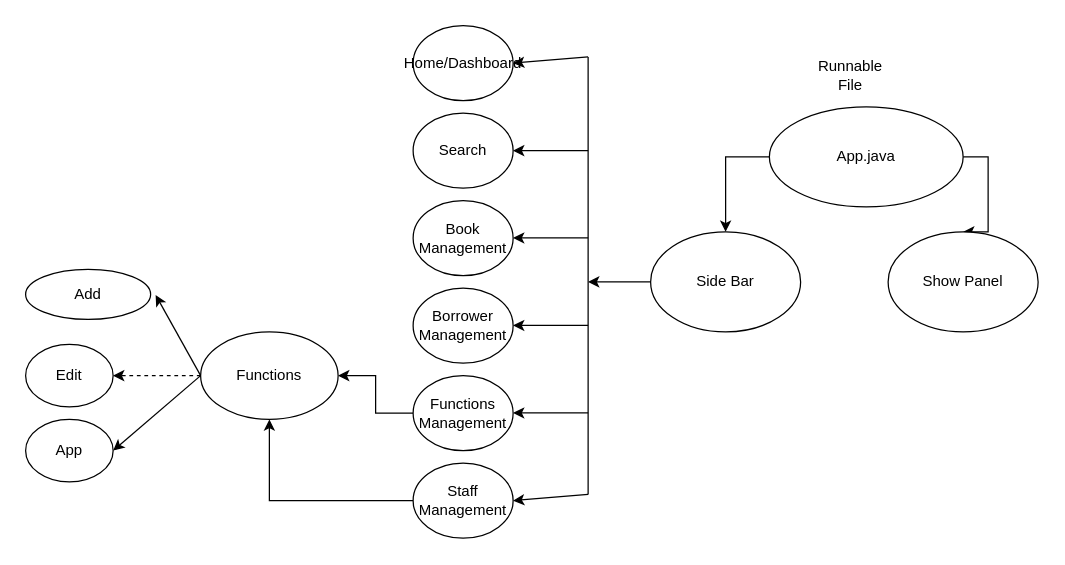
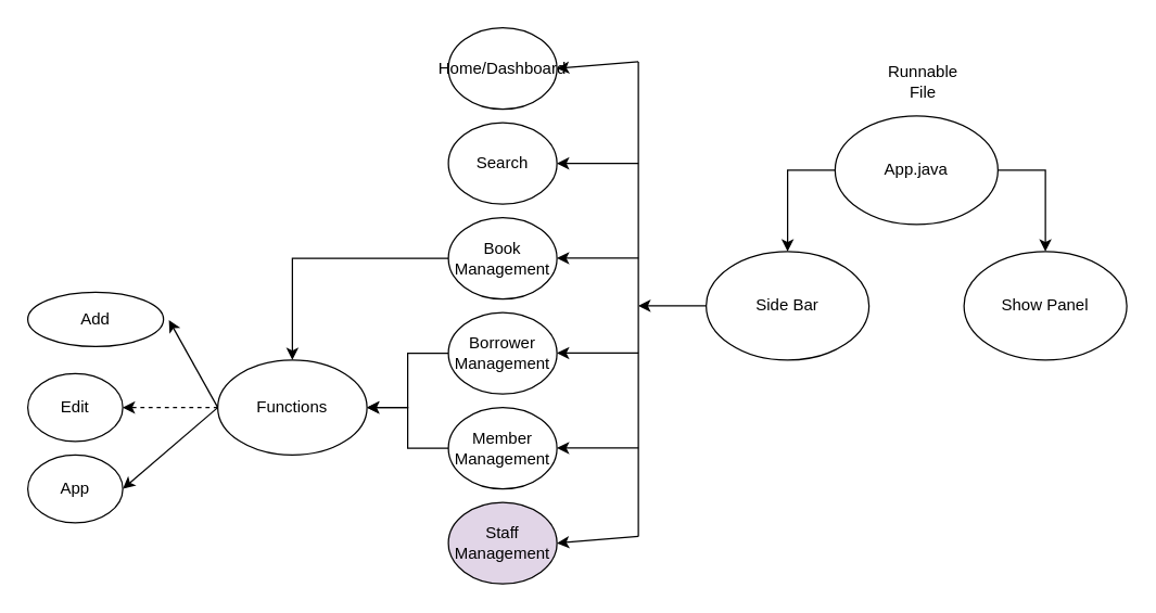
  <mxCell id="0" />
  <mxCell id="1" parent="0" />
  <mxCell id="2" style="edgeStyle=orthogonalEdgeStyle;rounded=0;orthogonalLoop=1;jettySize=auto;html=1;exitX=0;exitY=0.5;exitDx=0;exitDy=0;entryX=0.5;entryY=0;entryDx=0;entryDy=0;" edge="1" parent="1" source="4" target="8"><mxGeometry relative="1" as="geometry" /></mxCell>
  <mxCell id="3" style="edgeStyle=orthogonalEdgeStyle;rounded=0;orthogonalLoop=1;jettySize=auto;html=1;exitX=1;exitY=0.5;exitDx=0;exitDy=0;entryX=0.5;entryY=0;entryDx=0;entryDy=0;" edge="1" parent="1" source="4" target="9"><mxGeometry relative="1" as="geometry" /></mxCell>
- <mxCell id="4" value="&lt;div&gt;App.java&lt;/div&gt;" style="ellipse;whiteSpace=wrap;html=1;" vertex="1" parent="1"><mxGeometry x="615" y="85" width="155" height="80" as="geometry" /></mxCell>
+ <mxCell id="4" value="&lt;div&gt;App.java&lt;/div&gt;" style="ellipse;whiteSpace=wrap;html=1;" vertex="1" parent="1"><mxGeometry x="615" y="85" width="120" height="80" as="geometry" /></mxCell>
  <mxCell id="5" value="Runnable File" style="text;strokeColor=none;align=center;fillColor=none;html=1;verticalAlign=middle;whiteSpace=wrap;rounded=0;" vertex="1" parent="1"><mxGeometry x="650" y="45" width="60" height="30" as="geometry" /></mxCell>
  <mxCell id="6" value="Home/Dashboard" style="ellipse;whiteSpace=wrap;html=1;" vertex="1" parent="1"><mxGeometry x="330" y="20" width="80" height="60" as="geometry" /></mxCell>
  <mxCell id="7" style="edgeStyle=orthogonalEdgeStyle;rounded=0;orthogonalLoop=1;jettySize=auto;html=1;exitX=0;exitY=0.5;exitDx=0;exitDy=0;" edge="1" parent="1" source="8"><mxGeometry relative="1" as="geometry"><mxPoint x="470" y="225" as="targetPoint" /></mxGeometry></mxCell>
  <mxCell id="8" value="&lt;div&gt;Side Bar&lt;/div&gt;" style="ellipse;whiteSpace=wrap;html=1;" vertex="1" parent="1"><mxGeometry x="520" y="185" width="120" height="80" as="geometry" /></mxCell>
  <mxCell id="9" value="Show Panel" style="ellipse;whiteSpace=wrap;html=1;" vertex="1" parent="1"><mxGeometry x="710" y="185" width="120" height="80" as="geometry" /></mxCell>
  <mxCell id="10" style="edgeStyle=orthogonalEdgeStyle;rounded=0;orthogonalLoop=1;jettySize=auto;html=1;exitX=0;exitY=0.5;exitDx=0;exitDy=0;entryX=1;entryY=0.5;entryDx=0;entryDy=0;" edge="1" parent="1" source="11" target="26"><mxGeometry relative="1" as="geometry" /></mxCell>
- <mxCell id="11" value="Functions Management" style="ellipse;whiteSpace=wrap;html=1;" vertex="1" parent="1"><mxGeometry x="330" y="300" width="80" height="60" as="geometry" /></mxCell>
+ <mxCell id="11" value="Member Management" style="ellipse;whiteSpace=wrap;html=1;" vertex="1" parent="1"><mxGeometry x="330" y="300" width="80" height="60" as="geometry" /></mxCell>
  <mxCell id="12" value="Search" style="ellipse;whiteSpace=wrap;html=1;" vertex="1" parent="1"><mxGeometry x="330" y="90" width="80" height="60" as="geometry" /></mxCell>
- <mxCell id="13" style="edgeStyle=orthogonalEdgeStyle;rounded=0;orthogonalLoop=1;jettySize=auto;html=1;exitX=0;exitY=0.5;exitDx=0;exitDy=0;entryX=0.5;entryY=1;entryDx=0;entryDy=0;" edge="1" parent="1" source="14" target="26"><mxGeometry relative="1" as="geometry" /></mxCell>
- <mxCell id="14" value="&lt;div&gt;Staff&lt;/div&gt;&lt;div&gt;Management&lt;/div&gt;" style="ellipse;whiteSpace=wrap;html=1;" vertex="1" parent="1"><mxGeometry x="330" y="370" width="80" height="60" as="geometry" /></mxCell>
+ <mxCell id="14" value="&lt;div&gt;Staff&lt;/div&gt;&lt;div&gt;Management&lt;/div&gt;" style="ellipse;whiteSpace=wrap;html=1;fillColor=#e1d5e7;" vertex="1" parent="1"><mxGeometry x="330" y="370" width="80" height="60" as="geometry" /></mxCell>
+ <mxCell id="15" style="edgeStyle=orthogonalEdgeStyle;rounded=0;orthogonalLoop=1;jettySize=auto;html=1;exitX=0;exitY=0.5;exitDx=0;exitDy=0;entryX=1;entryY=0.5;entryDx=0;entryDy=0;" edge="1" parent="1" source="16" target="26"><mxGeometry relative="1" as="geometry" /></mxCell>
  <mxCell id="16" value="Borrower Management" style="ellipse;whiteSpace=wrap;html=1;" vertex="1" parent="1"><mxGeometry x="330" y="230" width="80" height="60" as="geometry" /></mxCell>
+ <mxCell id="17" style="edgeStyle=orthogonalEdgeStyle;rounded=0;orthogonalLoop=1;jettySize=auto;html=1;exitX=0;exitY=0.5;exitDx=0;exitDy=0;" edge="1" parent="1" source="18" target="26"><mxGeometry relative="1" as="geometry" /></mxCell>
  <mxCell id="18" value="Book Management" style="ellipse;whiteSpace=wrap;html=1;" vertex="1" parent="1"><mxGeometry x="330" y="160" width="80" height="60" as="geometry" /></mxCell>
  <mxCell id="19" value="" style="endArrow=none;html=1;rounded=0;" edge="1" parent="1"><mxGeometry width="50" height="50" relative="1" as="geometry"><mxPoint x="470" y="395" as="sourcePoint" /><mxPoint x="470" y="45" as="targetPoint" /></mxGeometry></mxCell>
  <mxCell id="20" value="" style="endArrow=classic;html=1;rounded=0;entryX=1;entryY=0.5;entryDx=0;entryDy=0;" edge="1" parent="1" target="6"><mxGeometry width="50" height="50" relative="1" as="geometry"><mxPoint x="470" y="45" as="sourcePoint" /><mxPoint x="610" y="195" as="targetPoint" /></mxGeometry></mxCell>
  <mxCell id="21" value="" style="endArrow=classic;html=1;rounded=0;entryX=1;entryY=0.5;entryDx=0;entryDy=0;" edge="1" parent="1" target="14"><mxGeometry width="50" height="50" relative="1" as="geometry"><mxPoint x="470" y="395" as="sourcePoint" /><mxPoint x="560" y="355" as="targetPoint" /></mxGeometry></mxCell>
  <mxCell id="22" value="" style="endArrow=classic;html=1;rounded=0;entryX=1;entryY=0.5;entryDx=0;entryDy=0;" edge="1" parent="1" target="12"><mxGeometry width="50" height="50" relative="1" as="geometry"><mxPoint x="470" y="120" as="sourcePoint" /><mxPoint x="500" y="155" as="targetPoint" /></mxGeometry></mxCell>
  <mxCell id="23" value="" style="endArrow=classic;html=1;rounded=0;entryX=1;entryY=0.5;entryDx=0;entryDy=0;" edge="1" parent="1"><mxGeometry width="50" height="50" relative="1" as="geometry"><mxPoint x="470" y="189.84" as="sourcePoint" /><mxPoint x="410" y="189.84" as="targetPoint" /></mxGeometry></mxCell>
  <mxCell id="24" value="" style="endArrow=classic;html=1;rounded=0;entryX=1;entryY=0.5;entryDx=0;entryDy=0;" edge="1" parent="1"><mxGeometry width="50" height="50" relative="1" as="geometry"><mxPoint x="470" y="259.84" as="sourcePoint" /><mxPoint x="410" y="259.84" as="targetPoint" /></mxGeometry></mxCell>
  <mxCell id="25" value="" style="endArrow=classic;html=1;rounded=0;entryX=1;entryY=0.5;entryDx=0;entryDy=0;" edge="1" parent="1"><mxGeometry width="50" height="50" relative="1" as="geometry"><mxPoint x="470" y="329.84" as="sourcePoint" /><mxPoint x="410" y="329.84" as="targetPoint" /></mxGeometry></mxCell>
  <mxCell id="26" value="Functions" style="ellipse;whiteSpace=wrap;html=1;" vertex="1" parent="1"><mxGeometry x="160" y="265" width="110" height="70" as="geometry" /></mxCell>
  <mxCell id="27" value="&lt;div&gt;Edit&lt;/div&gt;" style="ellipse;whiteSpace=wrap;html=1;" vertex="1" parent="1"><mxGeometry x="20" y="275" width="70" height="50" as="geometry" /></mxCell>
  <mxCell id="28" value="Add" style="ellipse;whiteSpace=wrap;html=1;" vertex="1" parent="1"><mxGeometry x="20" y="215" width="100" height="40" as="geometry" /></mxCell>
  <mxCell id="29" value="App" style="ellipse;whiteSpace=wrap;html=1;" vertex="1" parent="1"><mxGeometry x="20" y="335" width="70" height="50" as="geometry" /></mxCell>
  <mxCell id="30" value="" style="endArrow=classic;html=1;rounded=0;exitX=0;exitY=0.5;exitDx=0;exitDy=0;entryX=1.04;entryY=0.512;entryDx=0;entryDy=0;entryPerimeter=0;" edge="1" parent="1" source="26" target="28"><mxGeometry width="50" height="50" relative="1" as="geometry"><mxPoint x="160" y="325" as="sourcePoint" /><mxPoint x="210" y="275" as="targetPoint" /></mxGeometry></mxCell>
  <mxCell id="31" value="" style="endArrow=classic;html=1;rounded=0;exitX=0;exitY=0.5;exitDx=0;exitDy=0;entryX=1;entryY=0.5;entryDx=0;entryDy=0;dashed=1;" edge="1" parent="1" source="26" target="27"><mxGeometry width="50" height="50" relative="1" as="geometry"><mxPoint x="170" y="310" as="sourcePoint" /><mxPoint x="143" y="251" as="targetPoint" /></mxGeometry></mxCell>
  <mxCell id="32" value="" style="endArrow=classic;html=1;rounded=0;exitX=0;exitY=0.5;exitDx=0;exitDy=0;entryX=1;entryY=0.5;entryDx=0;entryDy=0;" edge="1" parent="1" source="26" target="29"><mxGeometry width="50" height="50" relative="1" as="geometry"><mxPoint x="170" y="310" as="sourcePoint" /><mxPoint x="143" y="251" as="targetPoint" /></mxGeometry></mxCell>
